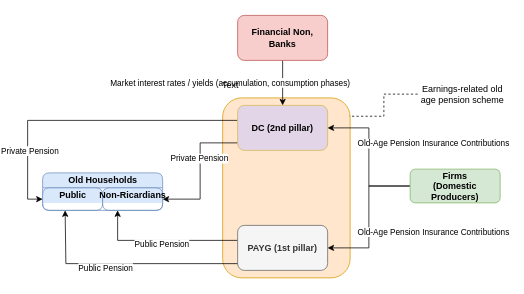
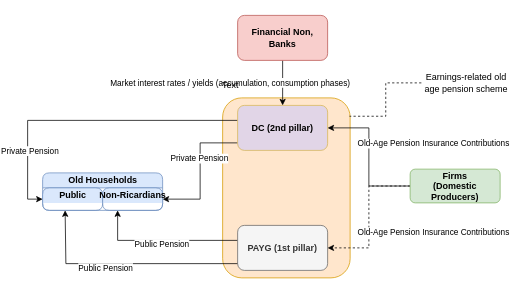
  <mxCell id="0" />
  <mxCell id="1" parent="0" />
  <mxCell id="2" value="" style="rounded=1;whiteSpace=wrap;html=1;fillColor=#ffe6cc;strokeColor=#d79b00;" vertex="1" parent="1"><mxGeometry x="280" y="130" width="170" height="240" as="geometry" /></mxCell>
  <mxCell id="3" style="edgeStyle=orthogonalEdgeStyle;rounded=0;orthogonalLoop=1;jettySize=auto;html=1;entryX=0.25;entryY=1;entryDx=0;entryDy=0;" edge="1" parent="1" source="7" target="20"><mxGeometry relative="1" as="geometry"><Array as="points"><mxPoint x="140" y="320" /></Array></mxGeometry></mxCell>
  <mxCell id="4" value="Public Pension" style="edgeLabel;html=1;align=center;verticalAlign=middle;resizable=0;points=[];" vertex="1" connectable="0" parent="3"><mxGeometry x="0.016" y="4" relative="1" as="geometry"><mxPoint as="offset" /></mxGeometry></mxCell>
  <mxCell id="5" style="edgeStyle=orthogonalEdgeStyle;rounded=0;orthogonalLoop=1;jettySize=auto;html=1;" edge="1" parent="1"><mxGeometry relative="1" as="geometry"><mxPoint x="70" y="280" as="targetPoint" /><mxPoint x="300" y="350" as="sourcePoint" /><Array as="points"><mxPoint x="300" y="351" /><mxPoint x="71" y="351" /></Array></mxGeometry></mxCell>
  <mxCell id="6" value="Public Pension" style="edgeLabel;html=1;align=center;verticalAlign=middle;resizable=0;points=[];" vertex="1" connectable="0" parent="5"><mxGeometry x="0.18" y="5" relative="1" as="geometry"><mxPoint as="offset" /></mxGeometry></mxCell>
  <mxCell id="7" value="PAYG (1st pillar)" style="rounded=1;whiteSpace=wrap;html=1;fillColor=#f5f5f5;fontColor=#333333;strokeColor=#666666;fontStyle=1" vertex="1" parent="1"><mxGeometry x="300" y="300" width="120" height="60" as="geometry" /></mxCell>
  <mxCell id="8" style="edgeStyle=orthogonalEdgeStyle;rounded=0;orthogonalLoop=1;jettySize=auto;html=1;entryX=1;entryY=0.5;entryDx=0;entryDy=0;" edge="1" parent="1" source="12" target="20"><mxGeometry relative="1" as="geometry"><Array as="points"><mxPoint x="250" y="190" /><mxPoint x="250" y="265" /></Array></mxGeometry></mxCell>
  <mxCell id="9" value="Private Pension" style="edgeLabel;html=1;align=center;verticalAlign=middle;resizable=0;points=[];" vertex="1" connectable="0" parent="8"><mxGeometry x="-0.202" y="-2" relative="1" as="geometry"><mxPoint as="offset" /></mxGeometry></mxCell>
  <mxCell id="10" style="edgeStyle=orthogonalEdgeStyle;rounded=0;orthogonalLoop=1;jettySize=auto;html=1;entryX=0;entryY=0.5;entryDx=0;entryDy=0;" edge="1" parent="1" source="12" target="19"><mxGeometry relative="1" as="geometry"><Array as="points"><mxPoint x="20" y="160" /><mxPoint x="20" y="265" /></Array></mxGeometry></mxCell>
  <mxCell id="11" value="Private Pension" style="edgeLabel;html=1;align=center;verticalAlign=middle;resizable=0;points=[];" vertex="1" connectable="0" parent="10"><mxGeometry x="0.579" y="2" relative="1" as="geometry"><mxPoint as="offset" /></mxGeometry></mxCell>
  <mxCell id="12" value="DC (2nd pillar)" style="rounded=1;whiteSpace=wrap;html=1;fillColor=#e1d5e7;strokeColor=#d6b656;fontStyle=1;" vertex="1" parent="1"><mxGeometry x="300" y="140" width="120" height="60" as="geometry" /></mxCell>
  <mxCell id="13" style="edgeStyle=orthogonalEdgeStyle;rounded=0;orthogonalLoop=1;jettySize=auto;html=1;entryX=1;entryY=0.5;entryDx=0;entryDy=0;" edge="1" parent="1" source="17" target="12"><mxGeometry relative="1" as="geometry" /></mxCell>
  <mxCell id="14" value="Old-Age Pension Insurance Contributions" style="edgeLabel;html=1;align=center;verticalAlign=middle;resizable=0;points=[];" vertex="1" connectable="0" parent="13"><mxGeometry x="0.192" y="2" relative="1" as="geometry"><mxPoint x="87" as="offset" /></mxGeometry></mxCell>
- <mxCell id="15" style="edgeStyle=orthogonalEdgeStyle;rounded=0;orthogonalLoop=1;jettySize=auto;html=1;entryX=1;entryY=0.5;entryDx=0;entryDy=0;" edge="1" parent="1" source="17" target="7"><mxGeometry relative="1" as="geometry"><mxPoint x="422" y="320" as="targetPoint" /></mxGeometry></mxCell>
+ <mxCell id="15" style="edgeStyle=orthogonalEdgeStyle;rounded=0;orthogonalLoop=1;jettySize=auto;html=1;entryX=1;entryY=0.5;entryDx=0;entryDy=0;dashed=1;" edge="1" parent="1" source="17" target="7"><mxGeometry relative="1" as="geometry"><mxPoint x="422" y="320" as="targetPoint" /></mxGeometry></mxCell>
  <mxCell id="16" value="Old-Age Pension Insurance Contributions" style="edgeLabel;html=1;align=center;verticalAlign=middle;resizable=0;points=[];" vertex="1" connectable="0" parent="15"><mxGeometry x="0.209" y="-3" relative="1" as="geometry"><mxPoint x="88" as="offset" /></mxGeometry></mxCell>
  <mxCell id="17" value="Firms &lt;br&gt;(Domestic Producers)" style="rounded=1;whiteSpace=wrap;html=1;fillColor=#d5e8d4;strokeColor=#82b366;fontStyle=1" vertex="1" parent="1"><mxGeometry x="530" y="225" width="120" height="45" as="geometry" /></mxCell>
  <mxCell id="18" value="Old Households" style="swimlane;childLayout=stackLayout;resizeParent=1;resizeParentMax=0;startSize=20;html=1;rounded=1;fillColor=#dae8fc;strokeColor=#6c8ebf;" vertex="1" parent="1"><mxGeometry x="40" y="230" width="160" height="50" as="geometry" /></mxCell>
  <mxCell id="19" value="Public" style="swimlane;startSize=20;html=1;swimlaneLine=0;rounded=1;fillColor=#dae8fc;strokeColor=#6c8ebf;" vertex="1" parent="18"><mxGeometry y="20" width="80" height="30" as="geometry" /></mxCell>
  <mxCell id="20" value="Non-Ricardians" style="swimlane;startSize=20;html=1;swimlaneLine=0;rounded=1;fillColor=#dae8fc;strokeColor=#6c8ebf;" vertex="1" parent="18"><mxGeometry x="80" y="20" width="80" height="30" as="geometry" /></mxCell>
  <mxCell id="21" value="Market interest rates / yields (accumulation, consumption phases)" style="edgeStyle=orthogonalEdgeStyle;rounded=0;orthogonalLoop=1;jettySize=auto;html=1;" edge="1" parent="1" source="22" target="12"><mxGeometry y="-70" relative="1" as="geometry"><Array as="points"><mxPoint x="360" y="110" /><mxPoint x="360" y="110" /></Array><mxPoint as="offset" /></mxGeometry></mxCell>
  <mxCell id="22" value="Financial Non,&lt;br&gt;Banks" style="rounded=1;whiteSpace=wrap;html=1;fillColor=#f8cecc;strokeColor=#b85450;fontStyle=1" vertex="1" parent="1"><mxGeometry x="300" y="20" width="120" height="60" as="geometry" /></mxCell>
  <mxCell id="23" value="Text" style="text;html=1;align=center;verticalAlign=middle;resizable=0;points=[];autosize=1;strokeColor=none;fillColor=none;" vertex="1" parent="1"><mxGeometry x="265" y="98" width="50" height="30" as="geometry" /></mxCell>
  <mxCell id="24" style="edgeStyle=orthogonalEdgeStyle;rounded=0;orthogonalLoop=1;jettySize=auto;html=1;entryX=0.995;entryY=0.102;entryDx=0;entryDy=0;entryPerimeter=0;endArrow=none;endFill=0;dashed=1;" edge="1" parent="1" source="25" target="2"><mxGeometry relative="1" as="geometry" /></mxCell>
- <mxCell id="25" value="Earnings-related old age pension scheme" style="text;html=1;strokeColor=none;fillColor=none;align=center;verticalAlign=middle;whiteSpace=wrap;rounded=0;" vertex="1" parent="1"><mxGeometry x="540" y="110" width="120" height="30" as="geometry" /></mxCell>
+ <mxCell id="25" value="Earnings-related old age pension scheme" style="text;html=1;strokeColor=none;fillColor=none;align=center;verticalAlign=middle;whiteSpace=wrap;rounded=0;" vertex="1" parent="1"><mxGeometry x="545" y="95" width="120" height="30" as="geometry" /></mxCell>
